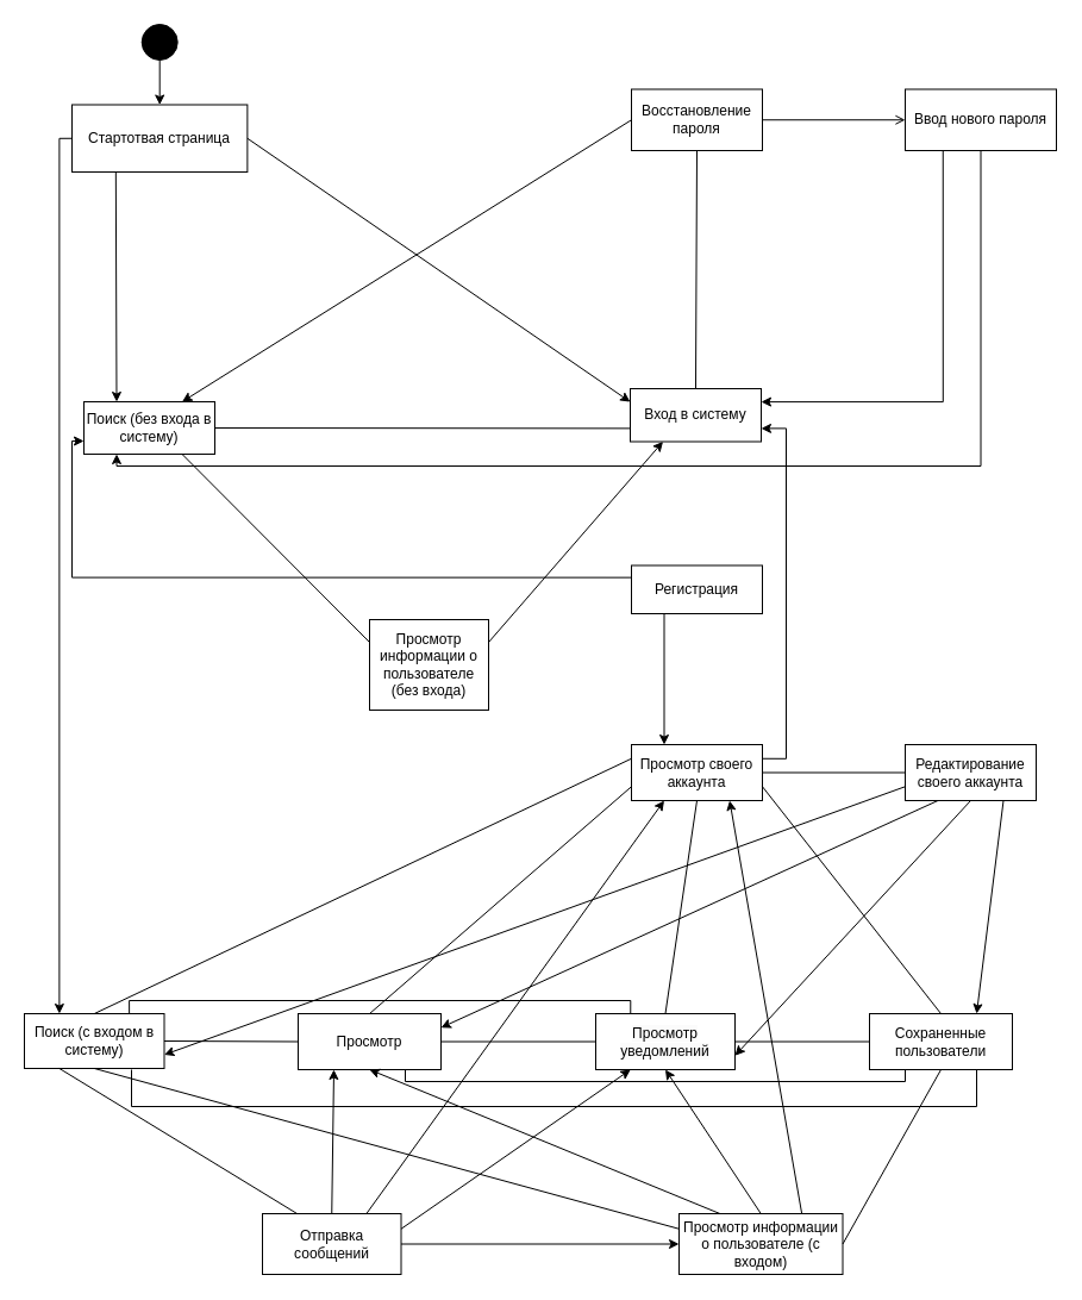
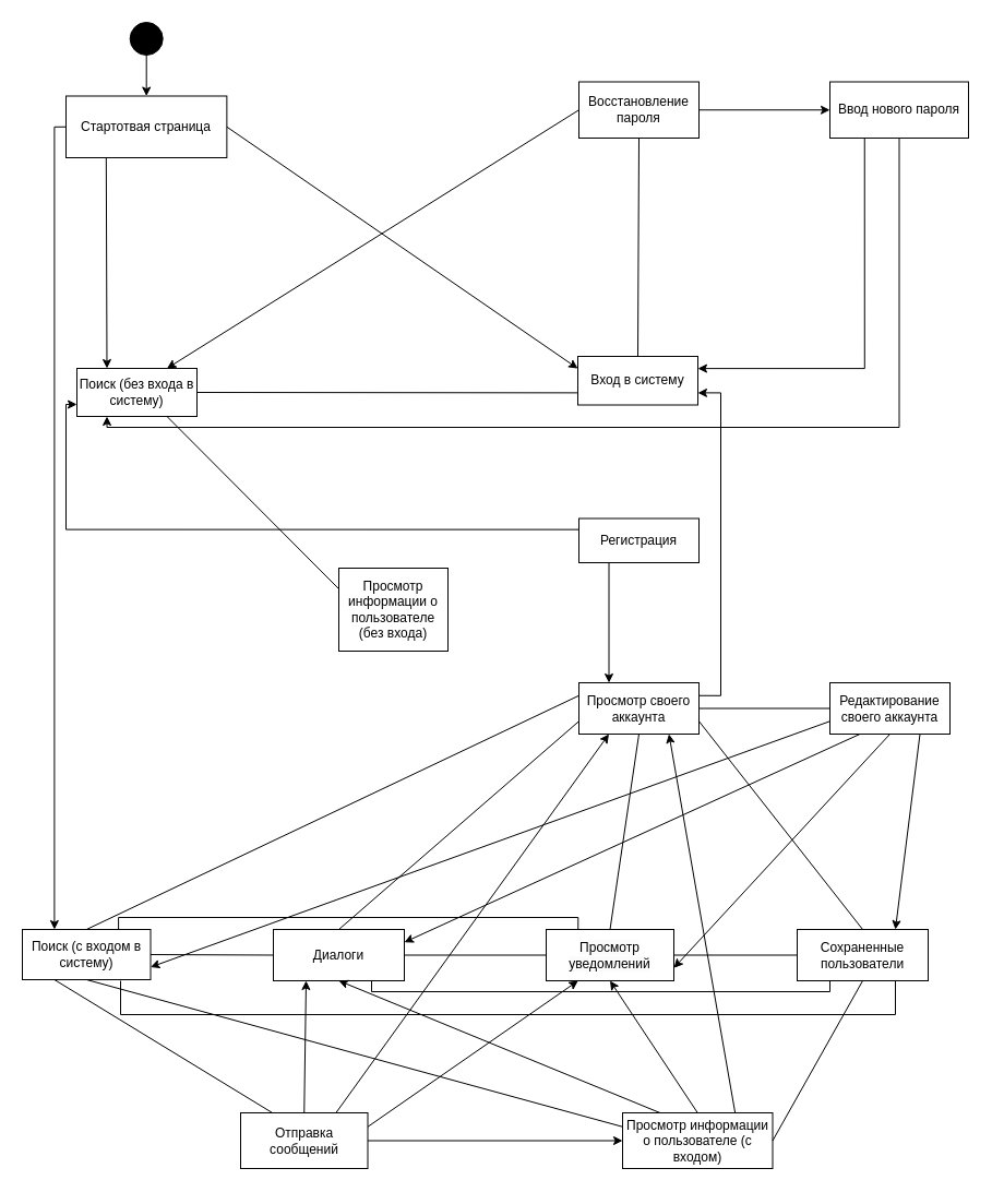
  <mxCell id="0" />
  <mxCell id="1" parent="0" />
  <mxCell id="2" value="Стартотвая страница" style="rounded=0;whiteSpace=wrap;html=1;" parent="1" vertex="1"><mxGeometry x="60" y="87.5" width="147.37" height="56.5" as="geometry" /></mxCell>
  <mxCell id="3" value="Поиск (без входа в систему)" style="rounded=0;whiteSpace=wrap;html=1;" parent="1" vertex="1"><mxGeometry x="70" y="337" width="110" height="44" as="geometry" /></mxCell>
  <mxCell id="4" value="Поиск (с входом в систему)" style="rounded=0;whiteSpace=wrap;html=1;" parent="1" vertex="1"><mxGeometry x="20" y="851" width="117.5" height="46" as="geometry" /></mxCell>
  <mxCell id="5" value="Вход в систему" style="rounded=0;whiteSpace=wrap;html=1;" parent="1" vertex="1"><mxGeometry x="529" y="326" width="110" height="44.5" as="geometry" /></mxCell>
  <mxCell id="6" value="Восстановление пароля" style="rounded=0;whiteSpace=wrap;html=1;" parent="1" vertex="1"><mxGeometry x="530" y="74.5" width="110" height="51.5" as="geometry" /></mxCell>
  <mxCell id="7" value="Регистрация" style="rounded=0;whiteSpace=wrap;html=1;" parent="1" vertex="1"><mxGeometry x="530" y="474.5" width="110" height="40.5" as="geometry" /></mxCell>
  <mxCell id="8" style="edgeStyle=orthogonalEdgeStyle;rounded=0;orthogonalLoop=1;jettySize=auto;html=1;exitX=0.5;exitY=1;exitDx=0;exitDy=0;" parent="1" edge="1"><mxGeometry relative="1" as="geometry"><mxPoint x="653.5" y="824.5" as="sourcePoint" /><mxPoint x="653.5" y="824.5" as="targetPoint" /></mxGeometry></mxCell>
  <mxCell id="9" value="" style="ellipse;fillColor=strokeColor;html=1;" parent="1" vertex="1"><mxGeometry x="118.69" y="20" width="30" height="30" as="geometry" /></mxCell>
  <mxCell id="10" value="" style="endArrow=classic;html=1;rounded=0;exitX=0.5;exitY=1;exitDx=0;exitDy=0;entryX=0.5;entryY=0;entryDx=0;entryDy=0;" parent="1" source="9" target="2" edge="1"><mxGeometry width="50" height="50" relative="1" as="geometry"><mxPoint x="-1037.37" y="292.5" as="sourcePoint" /><mxPoint x="-987.37" y="242.5" as="targetPoint" /></mxGeometry></mxCell>
  <mxCell id="11" value="" style="endArrow=classic;html=1;rounded=0;exitX=0.25;exitY=1;exitDx=0;exitDy=0;entryX=0.25;entryY=0;entryDx=0;entryDy=0;" parent="1" source="2" edge="1" target="3"><mxGeometry width="50" height="50" relative="1" as="geometry"><mxPoint x="-525.37" y="434.5" as="sourcePoint" /><mxPoint x="-571.37" y="174.5" as="targetPoint" /></mxGeometry></mxCell>
  <mxCell id="12" value="" style="endArrow=classic;html=1;rounded=0;entryX=0.25;entryY=0;entryDx=0;entryDy=0;exitX=0;exitY=0.5;exitDx=0;exitDy=0;edgeStyle=orthogonalEdgeStyle;" parent="1" edge="1" target="4" source="2"><mxGeometry width="50" height="50" relative="1" as="geometry"><mxPoint x="-723" y="132.57" as="sourcePoint" /><mxPoint x="-890.5" y="132.57" as="targetPoint" /></mxGeometry></mxCell>
  <mxCell id="13" value="" style="endArrow=classic;html=1;rounded=0;exitX=1;exitY=0.5;exitDx=0;exitDy=0;entryX=0;entryY=0.25;entryDx=0;entryDy=0;" parent="1" source="2" target="5" edge="1"><mxGeometry width="50" height="50" relative="1" as="geometry"><mxPoint x="-5.37" y="344.5" as="sourcePoint" /><mxPoint x="-175.37" y="-75.5" as="targetPoint" /></mxGeometry></mxCell>
- <mxCell id="14" value="" style="endArrow=open;html=1;rounded=0;exitX=1;exitY=0.5;exitDx=0;exitDy=0;entryX=0;entryY=0.5;entryDx=0;entryDy=0;" parent="1" source="6" target="15" edge="1"><mxGeometry width="50" height="50" relative="1" as="geometry"><mxPoint x="950" y="331.5" as="sourcePoint" /><mxPoint x="950" y="195.5" as="targetPoint" /></mxGeometry></mxCell>
+ <mxCell id="14" value="" style="endArrow=classic;html=1;rounded=0;exitX=1;exitY=0.5;exitDx=0;exitDy=0;entryX=0;entryY=0.5;entryDx=0;entryDy=0;" parent="1" source="6" target="15" edge="1"><mxGeometry width="50" height="50" relative="1" as="geometry"><mxPoint x="950" y="331.5" as="sourcePoint" /><mxPoint x="950" y="195.5" as="targetPoint" /></mxGeometry></mxCell>
  <mxCell id="15" value="Ввод нового пароля" style="rounded=0;whiteSpace=wrap;html=1;" parent="1" vertex="1"><mxGeometry x="760" y="74.5" width="127" height="51.5" as="geometry" /></mxCell>
  <mxCell id="16" value="" style="endArrow=classic;html=1;rounded=0;exitX=0.25;exitY=1;exitDx=0;exitDy=0;entryX=1;entryY=0.25;entryDx=0;entryDy=0;edgeStyle=orthogonalEdgeStyle;" parent="1" source="15" target="5" edge="1"><mxGeometry width="50" height="50" relative="1" as="geometry"><mxPoint x="786.5" y="83.63" as="sourcePoint" /><mxPoint x="941.5" y="83.63" as="targetPoint" /></mxGeometry></mxCell>
  <mxCell id="17" value="" style="endArrow=classic;html=1;rounded=0;exitX=0.25;exitY=1;exitDx=0;exitDy=0;edgeStyle=orthogonalEdgeStyle;entryX=0.25;entryY=0;entryDx=0;entryDy=0;" parent="1" source="7" edge="1" target="22"><mxGeometry width="50" height="50" relative="1" as="geometry"><mxPoint x="530" y="967.5" as="sourcePoint" /><mxPoint x="556" y="1024.5" as="targetPoint" /></mxGeometry></mxCell>
  <mxCell id="18" value="" style="endArrow=classic;html=1;rounded=0;exitX=0;exitY=0.25;exitDx=0;exitDy=0;entryX=0;entryY=0.75;entryDx=0;entryDy=0;edgeStyle=orthogonalEdgeStyle;" parent="1" source="7" target="3" edge="1"><mxGeometry width="50" height="50" relative="1" as="geometry"><mxPoint x="970" y="784.5" as="sourcePoint" /><mxPoint x="760" y="509" as="targetPoint" /></mxGeometry></mxCell>
  <mxCell id="19" value="" style="endArrow=classic;html=1;rounded=0;exitX=0;exitY=0.5;exitDx=0;exitDy=0;entryX=0.75;entryY=0;entryDx=0;entryDy=0;" parent="1" source="6" target="3" edge="1"><mxGeometry width="50" height="50" relative="1" as="geometry"><mxPoint x="80.5" y="-119.75" as="sourcePoint" /><mxPoint x="316.463" y="-70.825" as="targetPoint" /></mxGeometry></mxCell>
  <mxCell id="20" value="" style="endArrow=none;html=1;rounded=0;exitX=0;exitY=0.75;exitDx=0;exitDy=0;entryX=1;entryY=0.5;entryDx=0;entryDy=0;endFill=0;" edge="1" parent="1" source="5" target="3"><mxGeometry width="50" height="50" relative="1" as="geometry"><mxPoint x="1088" y="307" as="sourcePoint" /><mxPoint x="180" y="356" as="targetPoint" /></mxGeometry></mxCell>
  <mxCell id="21" value="" style="endArrow=classic;html=1;rounded=0;exitX=0.5;exitY=1;exitDx=0;exitDy=0;entryX=0.25;entryY=1;entryDx=0;entryDy=0;edgeStyle=orthogonalEdgeStyle;" edge="1" parent="1" source="15" target="3"><mxGeometry width="50" height="50" relative="1" as="geometry"><mxPoint x="570" y="472" as="sourcePoint" /><mxPoint x="-331" y="779" as="targetPoint" /></mxGeometry></mxCell>
  <mxCell id="22" value="Просмотр своего аккаунта" style="rounded=0;whiteSpace=wrap;html=1;" vertex="1" parent="1"><mxGeometry x="530" y="625" width="110" height="47" as="geometry" /></mxCell>
  <mxCell id="23" value="Просмотр информации о пользователе (без входа)" style="rounded=0;whiteSpace=wrap;html=1;" vertex="1" parent="1"><mxGeometry x="310" y="520" width="100" height="76" as="geometry" /></mxCell>
  <mxCell id="24" value="" style="endArrow=none;html=1;rounded=0;exitX=0;exitY=0.25;exitDx=0;exitDy=0;entryX=0.75;entryY=1;entryDx=0;entryDy=0;endFill=0;" edge="1" parent="1" source="23" target="3"><mxGeometry width="50" height="50" relative="1" as="geometry"><mxPoint x="90" y="542" as="sourcePoint" /><mxPoint x="272" y="696" as="targetPoint" /></mxGeometry></mxCell>
- <mxCell id="25" value="" style="endArrow=classic;html=1;rounded=0;exitX=1;exitY=0.25;exitDx=0;exitDy=0;entryX=0.25;entryY=1;entryDx=0;entryDy=0;" edge="1" parent="1" source="23" target="5"><mxGeometry width="50" height="50" relative="1" as="geometry"><mxPoint x="148.69" y="632.5" as="sourcePoint" /><mxPoint x="450" y="699" as="targetPoint" /></mxGeometry></mxCell>
  <mxCell id="26" value="" style="endArrow=classic;html=1;rounded=0;exitX=1;exitY=0.25;exitDx=0;exitDy=0;entryX=1;entryY=0.75;entryDx=0;entryDy=0;edgeStyle=orthogonalEdgeStyle;" edge="1" parent="1" source="22" target="5"><mxGeometry width="50" height="50" relative="1" as="geometry"><mxPoint x="830" y="610" as="sourcePoint" /><mxPoint x="831" y="714" as="targetPoint" /><Array as="points"><mxPoint x="660" y="637" /><mxPoint x="660" y="359" /></Array></mxGeometry></mxCell>
  <mxCell id="27" value="Редактирование своего аккаунта" style="rounded=0;whiteSpace=wrap;html=1;" vertex="1" parent="1"><mxGeometry x="760" y="625" width="110" height="47" as="geometry" /></mxCell>
  <mxCell id="28" value="" style="endArrow=none;html=1;rounded=0;exitX=1;exitY=0.5;exitDx=0;exitDy=0;entryX=0;entryY=0.5;entryDx=0;entryDy=0;startArrow=none;startFill=0;endFill=0;" edge="1" parent="1" source="22" target="27"><mxGeometry width="50" height="50" relative="1" as="geometry"><mxPoint x="870" y="684" as="sourcePoint" /><mxPoint x="870" y="794" as="targetPoint" /></mxGeometry></mxCell>
  <mxCell id="29" value="&lt;span style=&quot;color: rgb(0, 0, 0); font-family: Helvetica; font-size: 12px; font-style: normal; font-variant-ligatures: normal; font-variant-caps: normal; font-weight: 400; letter-spacing: normal; orphans: 2; text-align: center; text-indent: 0px; text-transform: none; widows: 2; word-spacing: 0px; -webkit-text-stroke-width: 0px; background-color: rgb(251, 251, 251); text-decoration-thickness: initial; text-decoration-style: initial; text-decoration-color: initial; float: none; display: inline !important;&quot;&gt;Просмотр уведомлений&lt;/span&gt;" style="rounded=0;whiteSpace=wrap;html=1;" vertex="1" parent="1"><mxGeometry x="500" y="851" width="117" height="47" as="geometry" /></mxCell>
  <mxCell id="30" value="Отправка сообщений" style="rounded=0;whiteSpace=wrap;html=1;" vertex="1" parent="1"><mxGeometry x="220" y="1019" width="116.5" height="51" as="geometry" /></mxCell>
- <mxCell id="31" value="Просмотр" style="rounded=0;whiteSpace=wrap;html=1;" vertex="1" parent="1"><mxGeometry x="250" y="851" width="120" height="47" as="geometry" /></mxCell>
+ <mxCell id="31" value="Диалоги" style="rounded=0;whiteSpace=wrap;html=1;" vertex="1" parent="1"><mxGeometry x="250" y="851" width="120" height="47" as="geometry" /></mxCell>
  <mxCell id="32" value="Сохраненные пользователи" style="rounded=0;whiteSpace=wrap;html=1;" vertex="1" parent="1"><mxGeometry x="730" y="851" width="120" height="47" as="geometry" /></mxCell>
  <mxCell id="33" value="Просмотр информации о пользователе (с входом)" style="rounded=0;whiteSpace=wrap;html=1;" vertex="1" parent="1"><mxGeometry x="570" y="1019" width="137.5" height="51" as="geometry" /></mxCell>
  <mxCell id="34" value="" style="endArrow=none;html=1;rounded=0;exitX=0.25;exitY=1;exitDx=0;exitDy=0;entryX=0.25;entryY=0;entryDx=0;entryDy=0;startArrow=none;startFill=0;endFill=0;" edge="1" parent="1" source="4" target="30"><mxGeometry width="50" height="50" relative="1" as="geometry"><mxPoint x="350" y="999" as="sourcePoint" /><mxPoint x="400" y="949" as="targetPoint" /></mxGeometry></mxCell>
  <mxCell id="35" value="" style="endArrow=classic;html=1;rounded=0;exitX=0.75;exitY=1;exitDx=0;exitDy=0;entryX=0.75;entryY=0;entryDx=0;entryDy=0;" edge="1" parent="1" source="27" target="32"><mxGeometry width="50" height="50" relative="1" as="geometry"><mxPoint x="940" y="860" as="sourcePoint" /><mxPoint x="787" y="809" as="targetPoint" /></mxGeometry></mxCell>
  <mxCell id="36" value="" style="endArrow=none;html=1;rounded=0;exitX=0.5;exitY=1;exitDx=0;exitDy=0;startArrow=classic;startFill=1;entryX=0.5;entryY=0;entryDx=0;entryDy=0;endFill=0;" edge="1" parent="1" source="29" target="33"><mxGeometry width="50" height="50" relative="1" as="geometry"><mxPoint x="530" y="929" as="sourcePoint" /><mxPoint x="450" y="1019" as="targetPoint" /></mxGeometry></mxCell>
  <mxCell id="37" value="" style="endArrow=none;html=1;rounded=0;exitX=1;exitY=0.5;exitDx=0;exitDy=0;entryX=0;entryY=0.5;entryDx=0;entryDy=0;startArrow=none;startFill=0;endFill=0;" edge="1" parent="1" source="4" target="31"><mxGeometry width="50" height="50" relative="1" as="geometry"><mxPoint x="360" y="909" as="sourcePoint" /><mxPoint x="410" y="859" as="targetPoint" /></mxGeometry></mxCell>
  <mxCell id="38" value="" style="endArrow=none;html=1;rounded=0;exitX=1;exitY=0.5;exitDx=0;exitDy=0;entryX=0;entryY=0.5;entryDx=0;entryDy=0;startArrow=none;startFill=0;endFill=0;" edge="1" parent="1" source="31" target="29"><mxGeometry width="50" height="50" relative="1" as="geometry"><mxPoint x="268" y="939" as="sourcePoint" /><mxPoint x="380" y="940" as="targetPoint" /></mxGeometry></mxCell>
  <mxCell id="39" value="" style="endArrow=none;html=1;rounded=0;exitX=1;exitY=0.5;exitDx=0;exitDy=0;entryX=0;entryY=0.5;entryDx=0;entryDy=0;startArrow=none;startFill=0;endFill=0;" edge="1" parent="1" source="29" target="32"><mxGeometry width="50" height="50" relative="1" as="geometry"><mxPoint x="380" y="885" as="sourcePoint" /><mxPoint x="510" y="885" as="targetPoint" /></mxGeometry></mxCell>
  <mxCell id="40" value="" style="endArrow=none;html=1;rounded=0;exitX=0.75;exitY=0;exitDx=0;exitDy=0;entryX=0.25;entryY=0;entryDx=0;entryDy=0;edgeStyle=orthogonalEdgeStyle;startArrow=none;startFill=0;endFill=0;" edge="1" parent="1" source="4" target="29"><mxGeometry width="50" height="50" relative="1" as="geometry"><mxPoint x="166.5" y="819" as="sourcePoint" /><mxPoint x="278.5" y="820" as="targetPoint" /><Array as="points"><mxPoint x="108" y="840" /><mxPoint x="529" y="840" /></Array></mxGeometry></mxCell>
  <mxCell id="41" value="" style="endArrow=none;html=1;rounded=0;entryX=0.75;entryY=1;entryDx=0;entryDy=0;edgeStyle=orthogonalEdgeStyle;startArrow=none;startFill=0;endFill=0;" edge="1" parent="1" target="32"><mxGeometry width="50" height="50" relative="1" as="geometry"><mxPoint x="110" y="898" as="sourcePoint" /><mxPoint x="410" y="859" as="targetPoint" /><Array as="points"><mxPoint x="110" y="929" /><mxPoint x="820" y="929" /></Array></mxGeometry></mxCell>
  <mxCell id="42" value="" style="endArrow=none;html=1;rounded=0;exitX=0.75;exitY=1;exitDx=0;exitDy=0;entryX=0.25;entryY=1;entryDx=0;entryDy=0;edgeStyle=orthogonalEdgeStyle;startArrow=none;startFill=0;endFill=0;" edge="1" parent="1" source="31" target="32"><mxGeometry width="50" height="50" relative="1" as="geometry"><mxPoint x="360" y="909" as="sourcePoint" /><mxPoint x="410" y="859" as="targetPoint" /></mxGeometry></mxCell>
  <mxCell id="43" value="" style="endArrow=none;html=1;rounded=0;exitX=1;exitY=0.5;exitDx=0;exitDy=0;entryX=0.5;entryY=1;entryDx=0;entryDy=0;startArrow=none;startFill=0;endFill=0;" edge="1" parent="1" source="33" target="32"><mxGeometry width="50" height="50" relative="1" as="geometry"><mxPoint x="659" y="984" as="sourcePoint" /><mxPoint x="550" y="1105" as="targetPoint" /></mxGeometry></mxCell>
  <mxCell id="44" value="" style="endArrow=classic;html=1;rounded=0;exitX=0.25;exitY=0;exitDx=0;exitDy=0;entryX=0.5;entryY=1;entryDx=0;entryDy=0;" edge="1" parent="1" source="33" target="31"><mxGeometry width="50" height="50" relative="1" as="geometry"><mxPoint x="493" y="1029" as="sourcePoint" /><mxPoint x="598" y="908" as="targetPoint" /></mxGeometry></mxCell>
  <mxCell id="45" value="" style="endArrow=none;html=1;rounded=0;exitX=0;exitY=0.25;exitDx=0;exitDy=0;entryX=0.5;entryY=1;entryDx=0;entryDy=0;startArrow=none;startFill=0;endFill=0;" edge="1" parent="1" source="33" target="4"><mxGeometry width="50" height="50" relative="1" as="geometry"><mxPoint x="424" y="1029" as="sourcePoint" /><mxPoint x="320" y="908" as="targetPoint" /></mxGeometry></mxCell>
  <mxCell id="46" value="" style="endArrow=classic;html=1;rounded=0;exitX=0.5;exitY=0;exitDx=0;exitDy=0;entryX=0.25;entryY=1;entryDx=0;entryDy=0;" edge="1" parent="1" source="30" target="31"><mxGeometry width="50" height="50" relative="1" as="geometry"><mxPoint x="424" y="1029" as="sourcePoint" /><mxPoint x="320" y="908" as="targetPoint" /></mxGeometry></mxCell>
  <mxCell id="47" value="" style="endArrow=classic;html=1;rounded=0;exitX=1;exitY=0.25;exitDx=0;exitDy=0;entryX=0.25;entryY=1;entryDx=0;entryDy=0;" edge="1" parent="1" source="30" target="29"><mxGeometry width="50" height="50" relative="1" as="geometry"><mxPoint x="89" y="1029" as="sourcePoint" /><mxPoint x="290" y="908" as="targetPoint" /></mxGeometry></mxCell>
  <mxCell id="48" value="" style="endArrow=classic;html=1;rounded=0;exitX=1;exitY=0.5;exitDx=0;exitDy=0;" edge="1" parent="1" source="30" target="33"><mxGeometry width="50" height="50" relative="1" as="geometry"><mxPoint x="118" y="1029" as="sourcePoint" /><mxPoint x="539" y="908" as="targetPoint" /></mxGeometry></mxCell>
  <mxCell id="49" value="" style="endArrow=classic;html=1;rounded=0;exitX=0.5;exitY=1;exitDx=0;exitDy=0;entryX=1;entryY=0.75;entryDx=0;entryDy=0;" edge="1" parent="1" source="27" target="29"><mxGeometry width="50" height="50" relative="1" as="geometry"><mxPoint x="852" y="682" as="sourcePoint" /><mxPoint x="830" y="861" as="targetPoint" /></mxGeometry></mxCell>
  <mxCell id="50" value="" style="endArrow=classic;html=1;rounded=0;exitX=0.25;exitY=1;exitDx=0;exitDy=0;entryX=1;entryY=0.25;entryDx=0;entryDy=0;" edge="1" parent="1" source="27" target="31"><mxGeometry width="50" height="50" relative="1" as="geometry"><mxPoint x="825" y="682" as="sourcePoint" /><mxPoint x="627" y="873" as="targetPoint" /></mxGeometry></mxCell>
  <mxCell id="51" value="" style="endArrow=classic;html=1;rounded=0;exitX=0;exitY=0.75;exitDx=0;exitDy=0;entryX=1;entryY=0.75;entryDx=0;entryDy=0;" edge="1" parent="1" source="27" target="4"><mxGeometry width="50" height="50" relative="1" as="geometry"><mxPoint x="797" y="682" as="sourcePoint" /><mxPoint x="380" y="873" as="targetPoint" /></mxGeometry></mxCell>
  <mxCell id="52" value="" style="endArrow=none;startArrow=none;html=1;rounded=0;entryX=0;entryY=0.25;entryDx=0;entryDy=0;exitX=0.5;exitY=0;exitDx=0;exitDy=0;startFill=0;endFill=0;" edge="1" parent="1" source="4" target="22"><mxGeometry width="50" height="50" relative="1" as="geometry"><mxPoint x="410" y="909" as="sourcePoint" /><mxPoint x="460" y="859" as="targetPoint" /></mxGeometry></mxCell>
  <mxCell id="53" value="" style="endArrow=none;startArrow=none;html=1;rounded=0;entryX=0;entryY=0.75;entryDx=0;entryDy=0;exitX=0.5;exitY=0;exitDx=0;exitDy=0;startFill=0;endFill=0;" edge="1" parent="1" source="31" target="22"><mxGeometry width="50" height="50" relative="1" as="geometry"><mxPoint x="148" y="873" as="sourcePoint" /><mxPoint x="540" y="670" as="targetPoint" /></mxGeometry></mxCell>
  <mxCell id="54" value="" style="endArrow=none;startArrow=none;html=1;rounded=0;entryX=0.5;entryY=1;entryDx=0;entryDy=0;exitX=0.5;exitY=0;exitDx=0;exitDy=0;startFill=0;endFill=0;" edge="1" parent="1" source="29" target="22"><mxGeometry width="50" height="50" relative="1" as="geometry"><mxPoint x="320" y="861" as="sourcePoint" /><mxPoint x="568" y="682" as="targetPoint" /></mxGeometry></mxCell>
  <mxCell id="55" value="" style="endArrow=none;startArrow=none;html=1;rounded=0;entryX=1;entryY=0.75;entryDx=0;entryDy=0;exitX=0.5;exitY=0;exitDx=0;exitDy=0;startFill=0;endFill=0;" edge="1" parent="1" source="32" target="22"><mxGeometry width="50" height="50" relative="1" as="geometry"><mxPoint x="539" y="861" as="sourcePoint" /><mxPoint x="595" y="682" as="targetPoint" /></mxGeometry></mxCell>
  <mxCell id="56" value="" style="endArrow=none;html=1;rounded=0;entryX=0.5;entryY=0;entryDx=0;entryDy=0;exitX=0.5;exitY=1;exitDx=0;exitDy=0;" edge="1" parent="1" source="6" target="5"><mxGeometry width="50" height="50" relative="1" as="geometry"><mxPoint x="410" y="329" as="sourcePoint" /><mxPoint x="460" y="279" as="targetPoint" /></mxGeometry></mxCell>
  <mxCell id="57" value="" style="endArrow=none;html=1;rounded=0;exitX=0.75;exitY=1;exitDx=0;exitDy=0;startArrow=classic;startFill=1;entryX=0.75;entryY=0;entryDx=0;entryDy=0;endFill=0;" edge="1" parent="1" source="22" target="33"><mxGeometry width="50" height="50" relative="1" as="geometry"><mxPoint x="569" y="908" as="sourcePoint" /><mxPoint x="649" y="1029" as="targetPoint" /></mxGeometry></mxCell>
  <mxCell id="58" value="" style="endArrow=classic;html=1;rounded=0;exitX=0.75;exitY=0;exitDx=0;exitDy=0;entryX=0.25;entryY=1;entryDx=0;entryDy=0;" edge="1" parent="1" source="30" target="22"><mxGeometry width="50" height="50" relative="1" as="geometry"><mxPoint x="317" y="1029" as="sourcePoint" /><mxPoint x="539" y="908" as="targetPoint" /></mxGeometry></mxCell>
